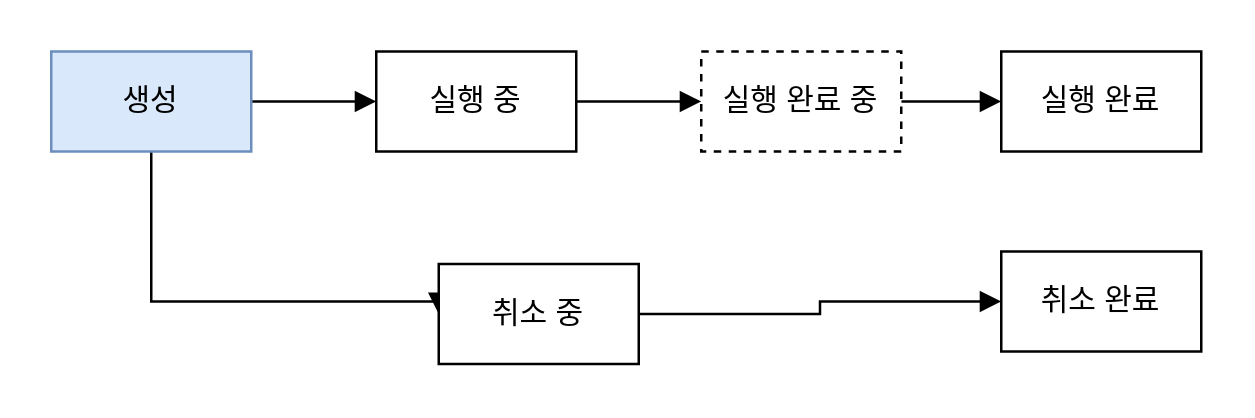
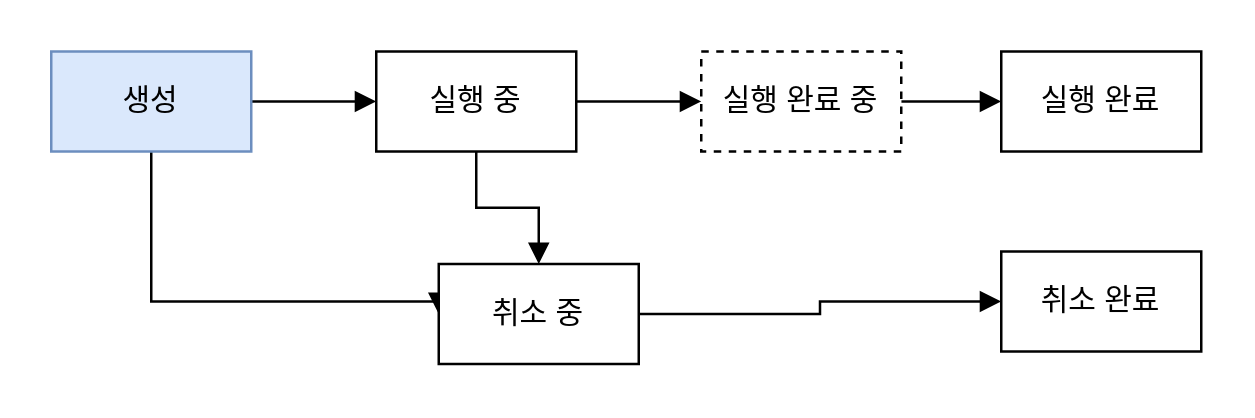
  <mxCell id="0" />
  <mxCell id="1" parent="0" />
  <mxCell id="2" style="edgeStyle=orthogonalEdgeStyle;rounded=0;orthogonalLoop=1;jettySize=auto;html=1;entryX=0;entryY=0.5;entryDx=0;entryDy=0;endArrow=block;endFill=1;" edge="1" parent="1" source="3" target="10"><mxGeometry relative="1" as="geometry" /></mxCell>
  <mxCell id="3" value="실행 완료 중" style="rounded=0;whiteSpace=wrap;html=1;dashed=1;" vertex="1" parent="1"><mxGeometry x="280" y="20" width="80" height="40" as="geometry" /></mxCell>
  <mxCell id="4" style="edgeStyle=orthogonalEdgeStyle;rounded=0;orthogonalLoop=1;jettySize=auto;html=1;entryX=0;entryY=0.5;entryDx=0;entryDy=0;endArrow=block;endFill=1;" edge="1" parent="1" source="6" target="9"><mxGeometry relative="1" as="geometry" /></mxCell>
  <mxCell id="5" style="edgeStyle=orthogonalEdgeStyle;rounded=0;orthogonalLoop=1;jettySize=auto;html=1;entryX=0;entryY=0.5;entryDx=0;entryDy=0;endArrow=block;endFill=1;" edge="1" parent="1" source="6" target="12"><mxGeometry relative="1" as="geometry"><Array as="points"><mxPoint x="60" y="120" /></Array></mxGeometry></mxCell>
  <mxCell id="6" value="생성" style="rounded=0;whiteSpace=wrap;html=1;fillColor=#dae8fc;strokeColor=#6c8ebf;" vertex="1" parent="1"><mxGeometry x="20" y="20" width="80" height="40" as="geometry" /></mxCell>
  <mxCell id="7" style="edgeStyle=orthogonalEdgeStyle;rounded=0;orthogonalLoop=1;jettySize=auto;html=1;entryX=0;entryY=0.5;entryDx=0;entryDy=0;endArrow=block;endFill=1;" edge="1" parent="1" source="9" target="3"><mxGeometry relative="1" as="geometry" /></mxCell>
+ <mxCell id="8" style="edgeStyle=orthogonalEdgeStyle;rounded=0;orthogonalLoop=1;jettySize=auto;html=1;entryX=0.5;entryY=0;entryDx=0;entryDy=0;endArrow=block;endFill=1;" edge="1" parent="1" source="9" target="12"><mxGeometry relative="1" as="geometry" /></mxCell>
  <mxCell id="9" value="실행 중" style="rounded=0;whiteSpace=wrap;html=1;" vertex="1" parent="1"><mxGeometry x="150" y="20" width="80" height="40" as="geometry" /></mxCell>
  <mxCell id="10" value="실행 완료" style="rounded=0;whiteSpace=wrap;html=1;" vertex="1" parent="1"><mxGeometry x="400" y="20" width="80" height="40" as="geometry" /></mxCell>
  <mxCell id="11" style="edgeStyle=orthogonalEdgeStyle;rounded=0;orthogonalLoop=1;jettySize=auto;html=1;entryX=0;entryY=0.5;entryDx=0;entryDy=0;endArrow=block;endFill=1;" edge="1" parent="1" source="12" target="13"><mxGeometry relative="1" as="geometry" /></mxCell>
  <mxCell id="12" value="취소 중" style="rounded=0;whiteSpace=wrap;html=1;" vertex="1" parent="1"><mxGeometry x="175" y="105" width="80" height="40" as="geometry" /></mxCell>
  <mxCell id="13" value="취소 완료" style="rounded=0;whiteSpace=wrap;html=1;" vertex="1" parent="1"><mxGeometry x="400" y="100" width="80" height="40" as="geometry" /></mxCell>
